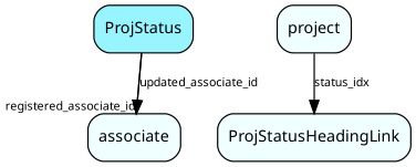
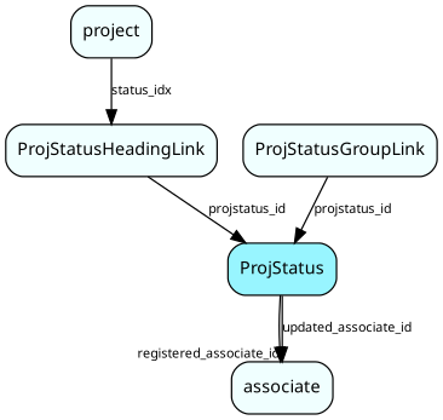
  digraph {
    fontname="Noto Sans"
    node [fillcolor=azure1 fontname="Noto Sans" fontsize=12 shape=box style="rounded, filled"]
    edge [fontname="Noto Sans" fontsize=9]
    ProjStatus [fillcolor=cadetblue1]
    associate
    project
    ProjStatusHeadingLink
+   ProjStatusGroupLink
    ProjStatus -> associate [headlabel=registered_associate_id]
    ProjStatus -> associate [label=updated_associate_id]
    project -> ProjStatusHeadingLink [label=status_idx]
+   ProjStatusHeadingLink -> ProjStatus [label=projstatus_id]
+   ProjStatusGroupLink -> ProjStatus [label=projstatus_id]
  }
